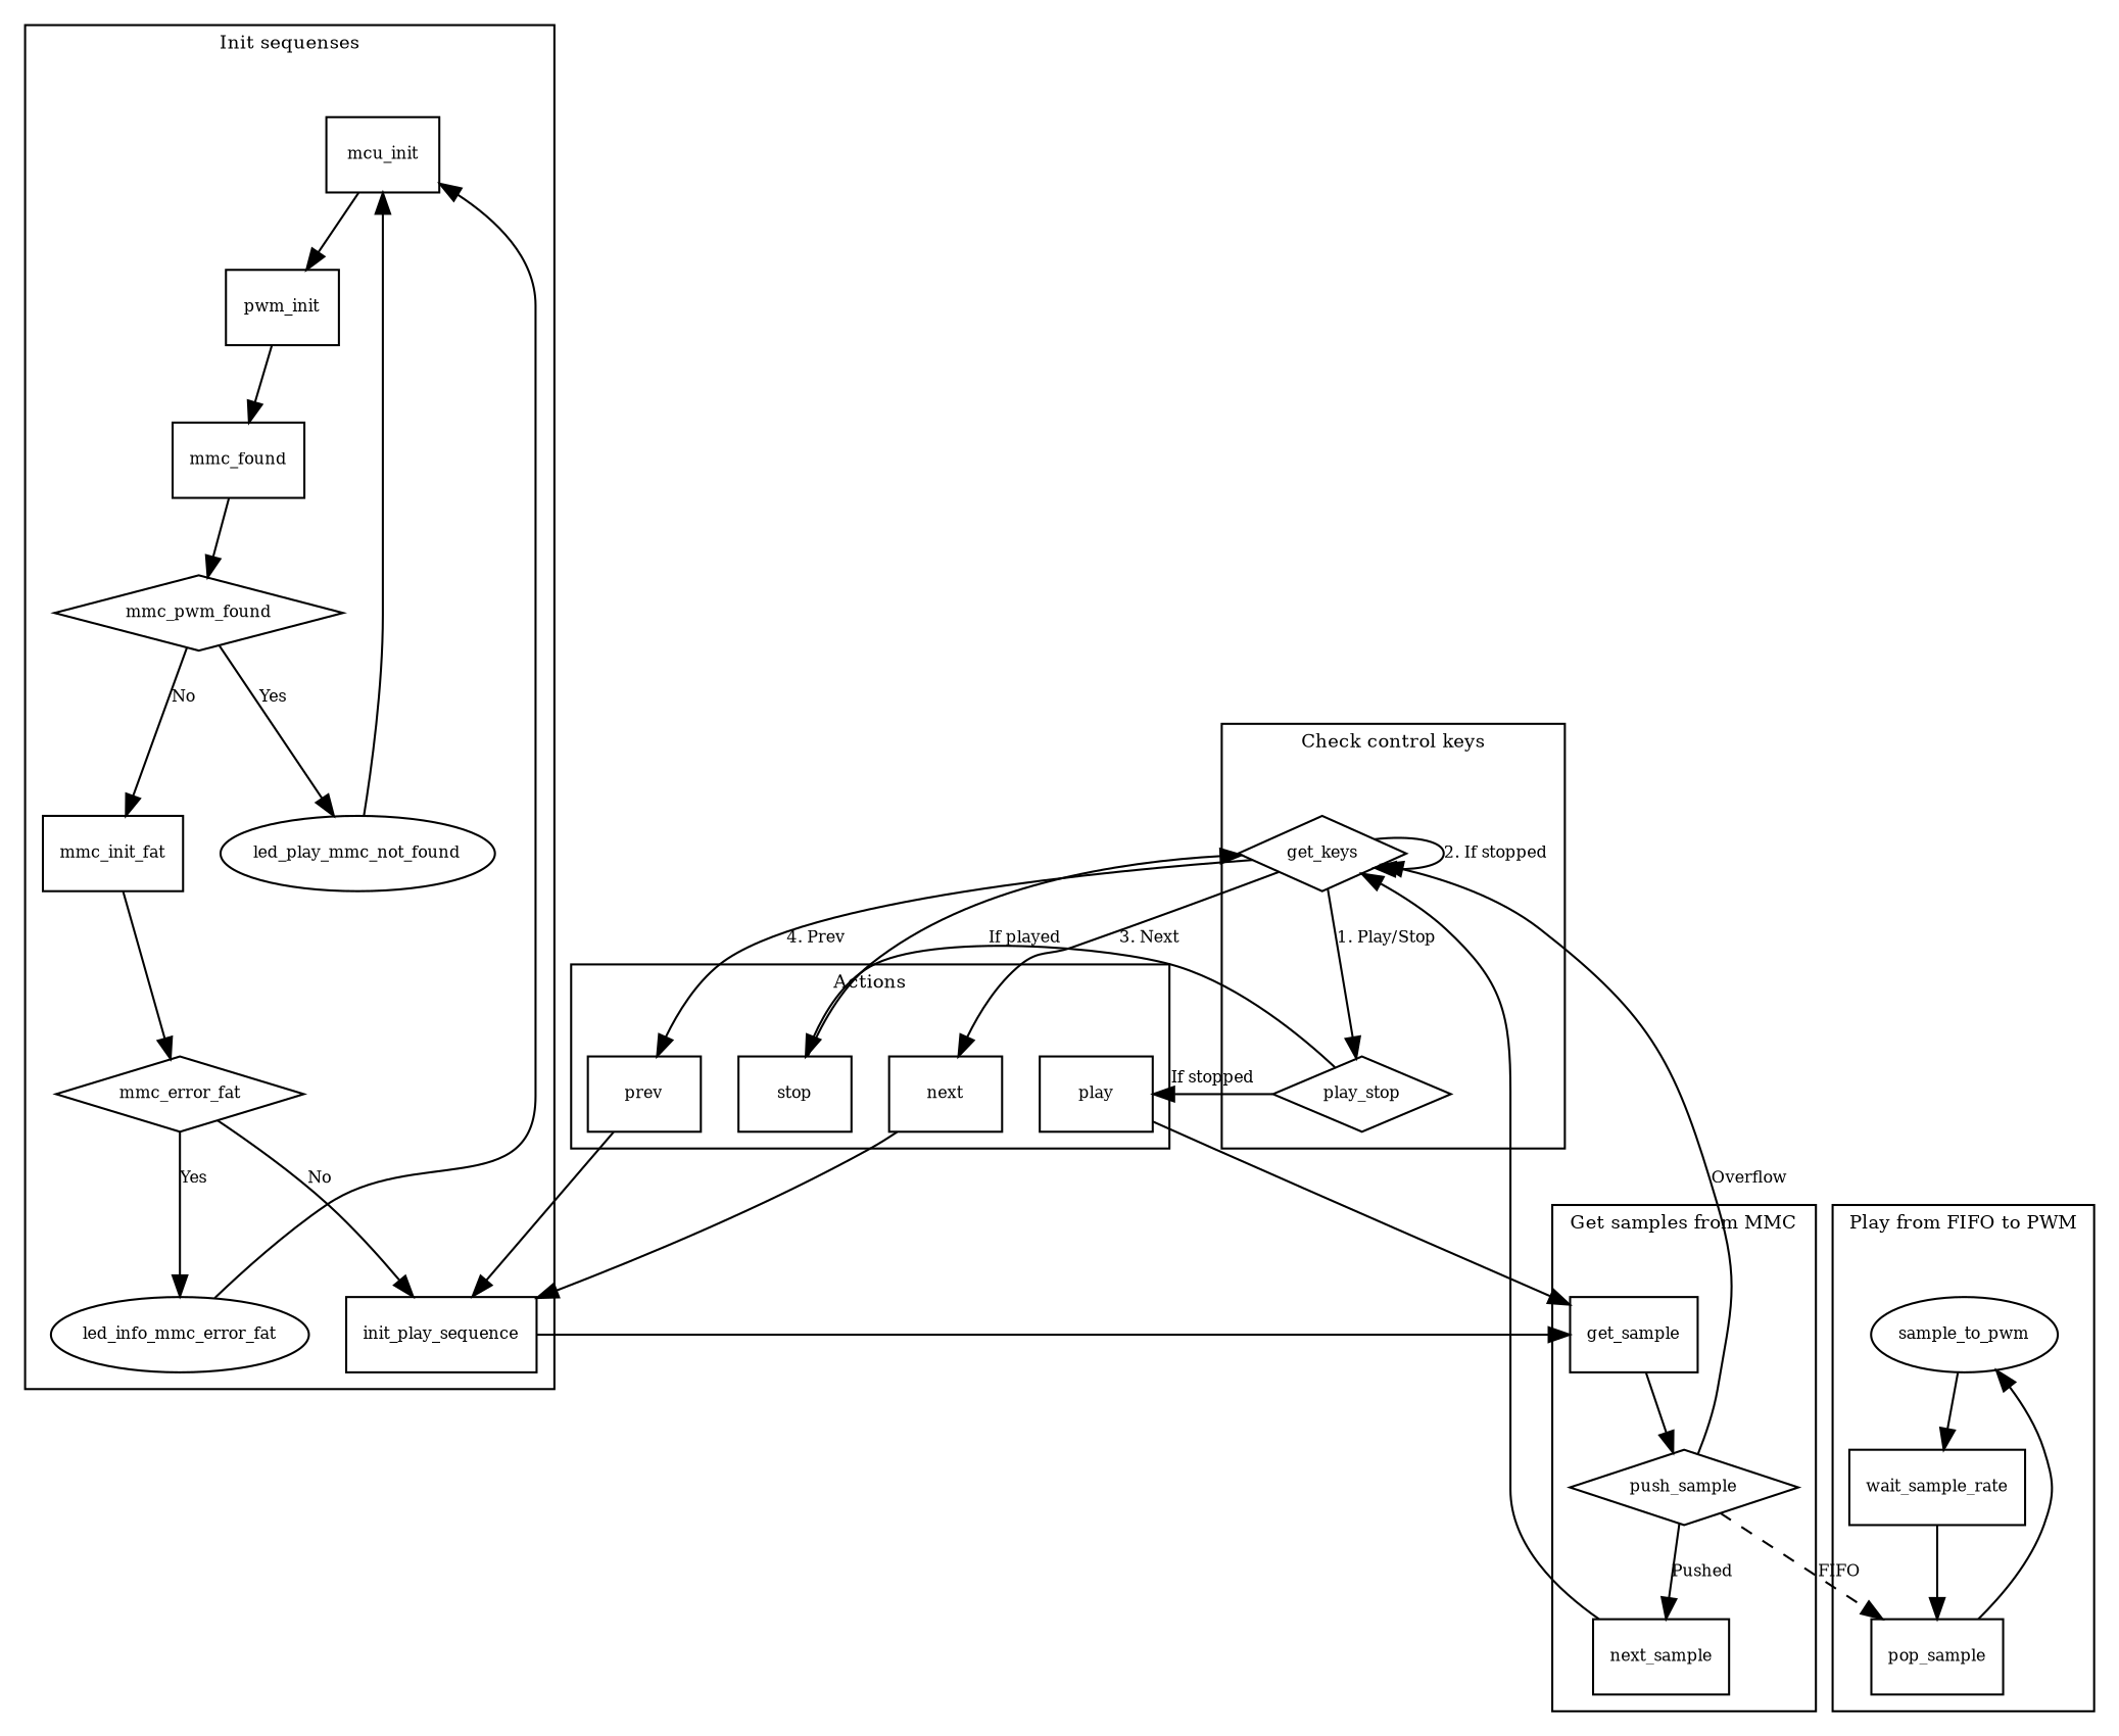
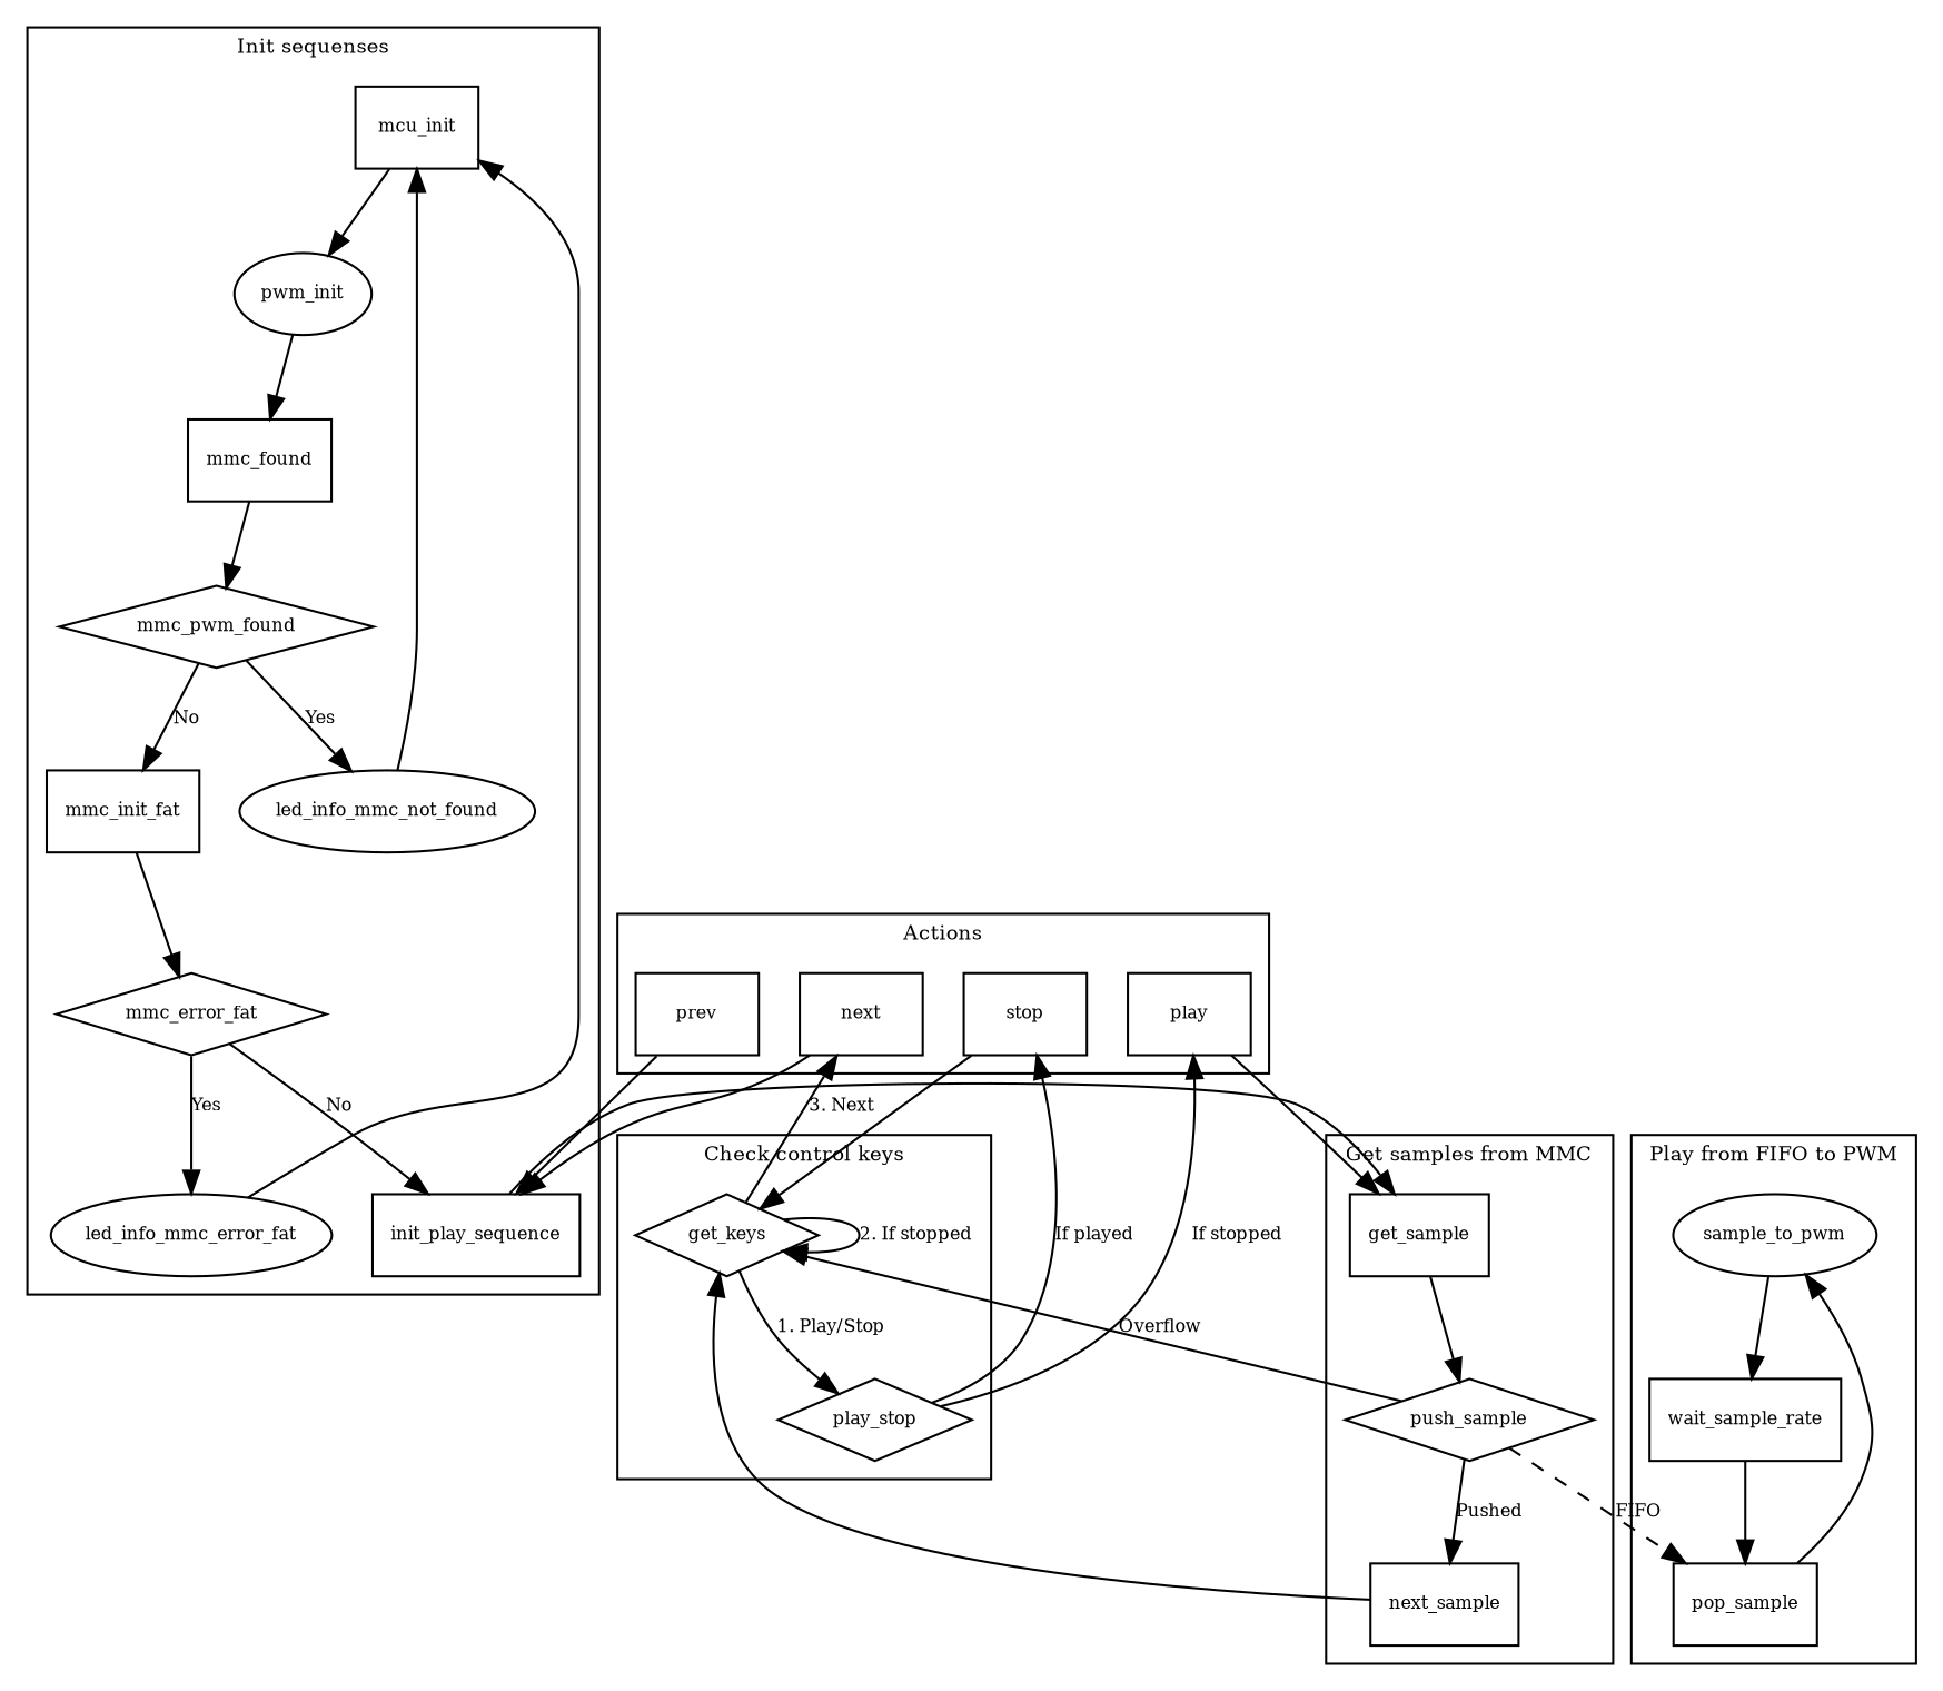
  digraph {
    fontsize=9
    node [fontsize=8 shape=box]
    edge [fontsize=8]
    mcu_init
-   pwm_init
+   pwm_init [shape=ellipse]
    n3 [label=mmc_found]
    n4 [label=mmc_pwm_found shape=diamond]
-   led_info_mmc_not_found [shape=ellipse label=led_play_mmc_not_found]
+   led_info_mmc_not_found [shape=ellipse]
    mmc_init_fat
    mmc_error_fat [shape=diamond]
    init_play_sequence
    led_info_mmc_error_fat [shape=ellipse]
    push_sample [shape=diamond]
    get_sample
    next_sample
    get_keys [shape=diamond]
    play_stop [shape=diamond]
    play
    stop
    next
    prev
    sample_to_pwm [shape=ellipse]
    wait_sample_rate
    pop_sample
    subgraph cluster_1 {
      label="Init sequenses"
      mcu_init
      pwm_init
      n3
      n4
      led_info_mmc_not_found
      mmc_init_fat
      mmc_error_fat
      init_play_sequence
      led_info_mmc_error_fat
    }
    subgraph cluster_2 {
      label="Get samples from MMC"
      push_sample
      get_sample
      next_sample
    }
    subgraph cluster_3 {
      label="Check control keys"
      get_keys
      play_stop
    }
    subgraph cluster_4 {
      label=Actions
      play
      stop
      next
      prev
    }
    subgraph cluster_5 {
      label="Play from FIFO to PWM"
      sample_to_pwm
      wait_sample_rate
      pop_sample
    }
    mcu_init -> pwm_init
    pwm_init -> n3
    n3 -> n4
    n4 -> led_info_mmc_not_found [label=Yes]
    n4 -> mmc_init_fat [label=No]
    led_info_mmc_not_found -> mcu_init
    mmc_init_fat -> mmc_error_fat
    mmc_error_fat -> init_play_sequence [label=No]
    mmc_error_fat -> led_info_mmc_error_fat [label=Yes]
    init_play_sequence -> get_sample
    led_info_mmc_error_fat -> mcu_init
    push_sample -> next_sample [label=Pushed]
    push_sample -> get_keys [label=Overflow]
    push_sample -> pop_sample [label=FIFO style=dashed]
    get_sample -> push_sample
    next_sample -> get_keys
    get_keys -> get_keys [label="2. If stopped"]
    get_keys -> play_stop [label="1. Play/Stop"]
    get_keys -> next [label="3. Next"]
-   get_keys -> prev [label="4. Prev"]
    play_stop -> play [label="If stopped"]
    play_stop -> stop [label="If played"]
    play -> get_sample
    stop -> get_keys
    next -> init_play_sequence
    prev -> init_play_sequence
    sample_to_pwm -> wait_sample_rate
    wait_sample_rate -> pop_sample
    pop_sample -> sample_to_pwm
  }
